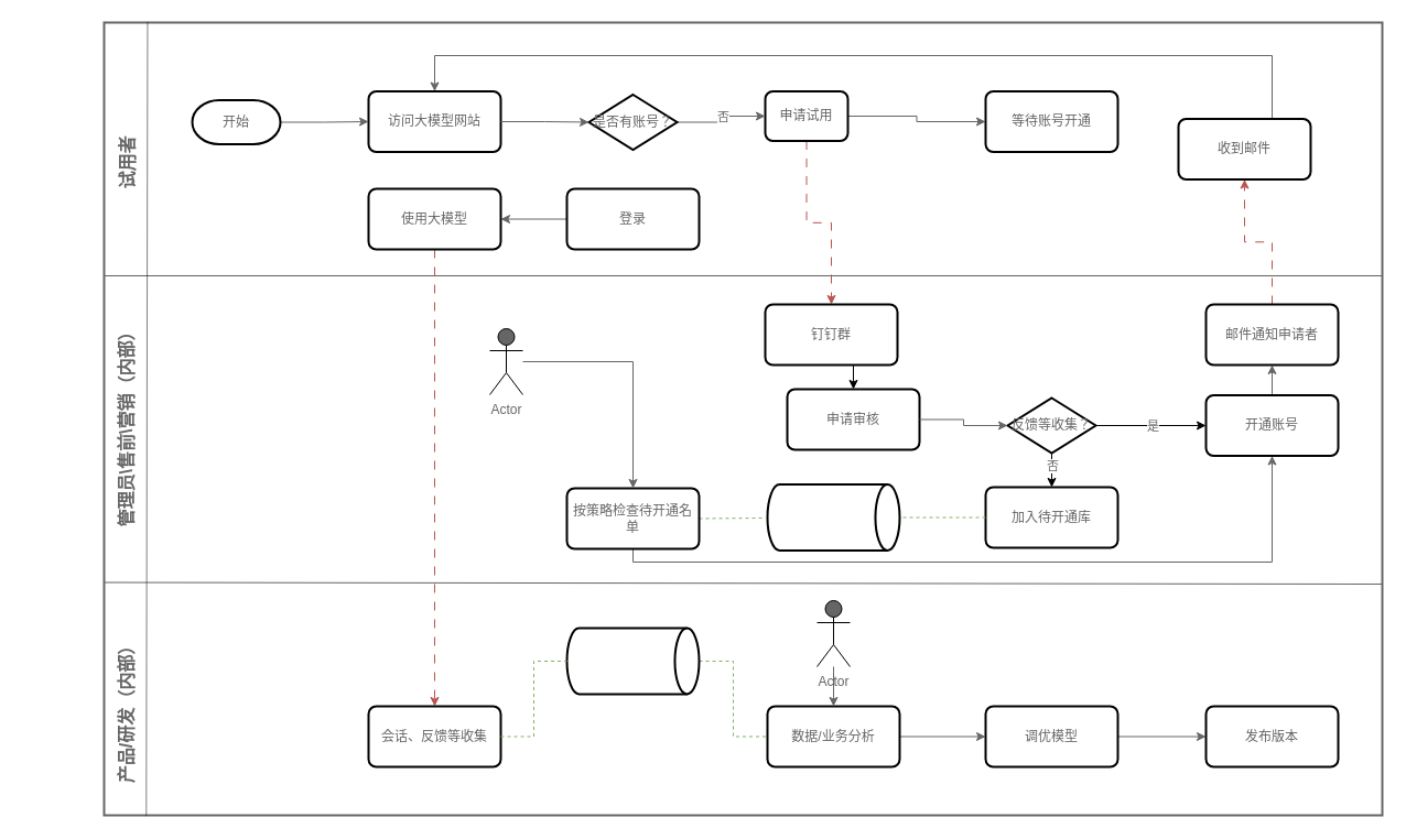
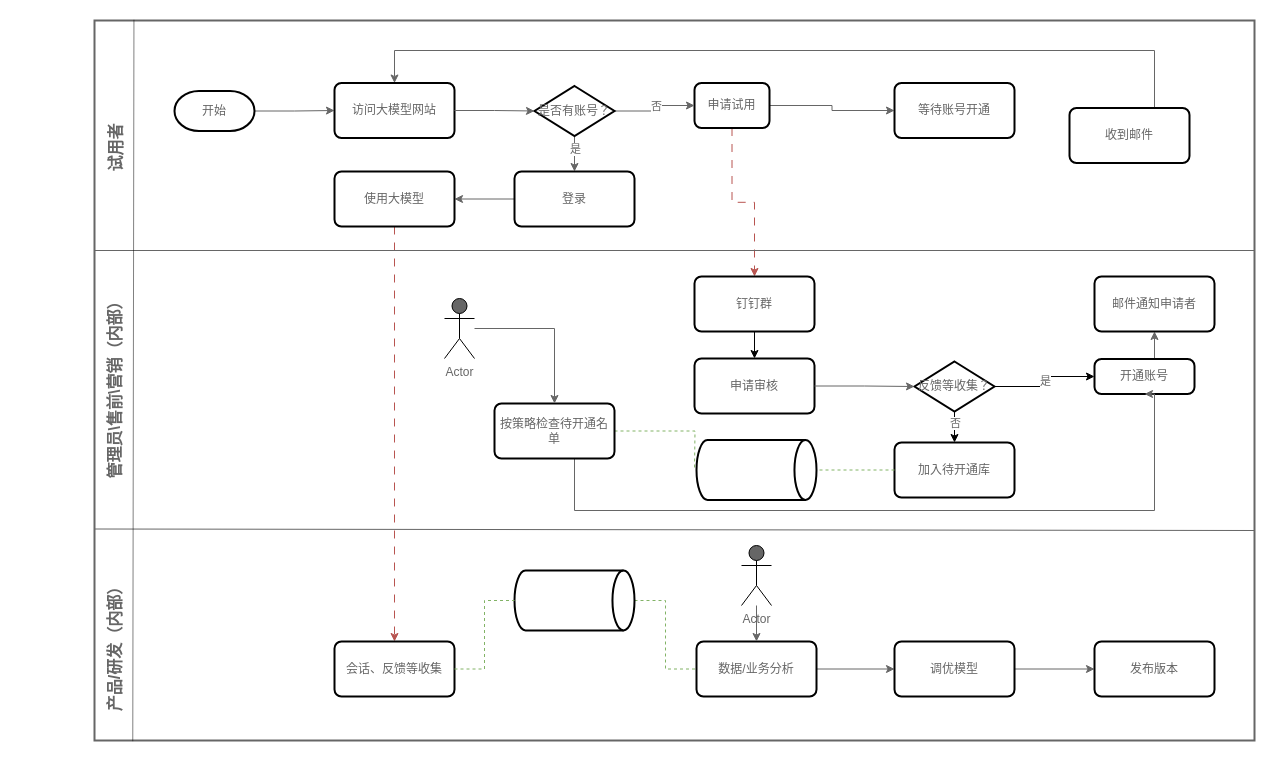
  <mxCell id="0" />
  <mxCell id="1" parent="0" />
  <mxCell id="2" value="" style="rounded=0;whiteSpace=wrap;html=1;fillColor=none;fontColor=#666666;strokeColor=#666666;strokeWidth=2;" vertex="1" parent="1"><mxGeometry x="94" y="20" width="1160" height="720" as="geometry" /></mxCell>
  <mxCell id="3" style="edgeStyle=orthogonalEdgeStyle;rounded=0;orthogonalLoop=1;jettySize=auto;html=1;exitX=1;exitY=0.5;exitDx=0;exitDy=0;exitPerimeter=0;entryX=0;entryY=0.5;entryDx=0;entryDy=0;fontColor=#666666;strokeColor=#666666;" parent="1" source="4" target="5" edge="1"><mxGeometry relative="1" as="geometry" /></mxCell>
  <mxCell id="4" value="开始" style="strokeWidth=2;html=1;shape=mxgraph.flowchart.terminator;whiteSpace=wrap;fontColor=#666666;" parent="1" vertex="1"><mxGeometry x="174" y="90.5" width="80" height="40" as="geometry" /></mxCell>
  <mxCell id="5" value="访问大模型网站" style="rounded=1;whiteSpace=wrap;html=1;absoluteArcSize=1;arcSize=14;strokeWidth=2;fontColor=#666666;" parent="1" vertex="1"><mxGeometry x="334" y="82.5" width="120" height="55" as="geometry" /></mxCell>
  <mxCell id="6" style="edgeStyle=orthogonalEdgeStyle;rounded=0;orthogonalLoop=1;jettySize=auto;html=1;exitX=1;exitY=0.5;exitDx=0;exitDy=0;entryX=0;entryY=0.5;entryDx=0;entryDy=0;fontColor=#666666;strokeColor=#666666;" parent="1" source="8" target="9" edge="1"><mxGeometry relative="1" as="geometry" /></mxCell>
  <mxCell id="7" style="edgeStyle=orthogonalEdgeStyle;rounded=0;orthogonalLoop=1;jettySize=auto;html=1;entryX=0.5;entryY=0;entryDx=0;entryDy=0;dashed=1;fillColor=#f8cecc;strokeColor=#b85450;dashPattern=8 8;fontColor=#666666;" parent="1" source="8" target="11" edge="1"><mxGeometry relative="1" as="geometry" /></mxCell>
  <mxCell id="8" value="申请试用" style="rounded=1;whiteSpace=wrap;html=1;absoluteArcSize=1;arcSize=14;strokeWidth=2;fontColor=#666666;" parent="1" vertex="1"><mxGeometry x="694" y="82.5" width="75" height="45" as="geometry" /></mxCell>
  <mxCell id="9" value="等待账号开通" style="rounded=1;whiteSpace=wrap;html=1;absoluteArcSize=1;arcSize=14;strokeWidth=2;fontColor=#666666;" parent="1" vertex="1"><mxGeometry x="894" y="82.5" width="120" height="55" as="geometry" /></mxCell>
  <mxCell id="10" style="edgeStyle=orthogonalEdgeStyle;rounded=0;orthogonalLoop=1;jettySize=auto;html=1;exitX=0.5;exitY=1;exitDx=0;exitDy=0;entryX=0.5;entryY=0;entryDx=0;entryDy=0;fontColor=#666666;" parent="1" source="11" target="12" edge="1"><mxGeometry relative="1" as="geometry" /></mxCell>
  <mxCell id="11" value="钉钉群" style="rounded=1;whiteSpace=wrap;html=1;absoluteArcSize=1;arcSize=14;strokeWidth=2;fontColor=#666666;" parent="1" vertex="1"><mxGeometry x="694" y="276" width="120" height="55" as="geometry" /></mxCell>
- <mxCell id="12" value="申请审核" style="rounded=1;whiteSpace=wrap;html=1;absoluteArcSize=1;arcSize=14;strokeWidth=2;fontColor=#666666;" parent="1" vertex="1"><mxGeometry x="714" y="353" width="120" height="55" as="geometry" /></mxCell>
+ <mxCell id="12" value="申请审核" style="rounded=1;whiteSpace=wrap;html=1;absoluteArcSize=1;arcSize=14;strokeWidth=2;fontColor=#666666;" parent="1" vertex="1"><mxGeometry x="694" y="358" width="120" height="55" as="geometry" /></mxCell>
  <mxCell id="13" style="edgeStyle=orthogonalEdgeStyle;rounded=0;orthogonalLoop=1;jettySize=auto;html=1;exitX=0.5;exitY=0;exitDx=0;exitDy=0;entryX=0.5;entryY=1;entryDx=0;entryDy=0;fontColor=#666666;strokeColor=#666666;" parent="1" source="14" target="17" edge="1"><mxGeometry relative="1" as="geometry" /></mxCell>
- <mxCell id="14" value="开通账号" style="rounded=1;whiteSpace=wrap;html=1;absoluteArcSize=1;arcSize=14;strokeWidth=2;fontColor=#666666;" parent="1" vertex="1"><mxGeometry x="1094" y="358.5" width="120" height="55" as="geometry" /></mxCell>
+ <mxCell id="14" value="开通账号" style="rounded=1;whiteSpace=wrap;html=1;absoluteArcSize=1;arcSize=14;strokeWidth=2;fontColor=#666666;" parent="1" vertex="1"><mxGeometry x="1094" y="358.5" width="100" height="35" as="geometry" /></mxCell>
  <mxCell id="15" value="加入待开通库" style="rounded=1;whiteSpace=wrap;html=1;absoluteArcSize=1;arcSize=14;strokeWidth=2;fontColor=#666666;" parent="1" vertex="1"><mxGeometry x="894" y="442" width="120" height="55" as="geometry" /></mxCell>
- <mxCell id="16" style="edgeStyle=orthogonalEdgeStyle;rounded=0;orthogonalLoop=1;jettySize=auto;html=1;exitX=0.5;exitY=0;exitDx=0;exitDy=0;entryX=0.5;entryY=1;entryDx=0;entryDy=0;fillColor=#f8cecc;strokeColor=#b85450;dashed=1;dashPattern=8 8;fontColor=#666666;" parent="1" source="17" target="19" edge="1"><mxGeometry relative="1" as="geometry" /></mxCell>
  <mxCell id="17" value="邮件通知申请者" style="rounded=1;whiteSpace=wrap;html=1;absoluteArcSize=1;arcSize=14;strokeWidth=2;fontColor=#666666;" parent="1" vertex="1"><mxGeometry x="1094" y="276" width="120" height="55" as="geometry" /></mxCell>
  <mxCell id="18" style="edgeStyle=orthogonalEdgeStyle;rounded=0;orthogonalLoop=1;jettySize=auto;html=1;exitX=0.5;exitY=0;exitDx=0;exitDy=0;entryX=0.5;entryY=0;entryDx=0;entryDy=0;fontColor=#666666;strokeColor=#666666;" parent="1" source="19" target="5" edge="1"><mxGeometry relative="1" as="geometry"><Array as="points"><mxPoint x="1154" y="50" /><mxPoint x="394" y="50" /></Array></mxGeometry></mxCell>
  <mxCell id="19" value="收到邮件" style="rounded=1;whiteSpace=wrap;html=1;absoluteArcSize=1;arcSize=14;strokeWidth=2;fontColor=#666666;" parent="1" vertex="1"><mxGeometry x="1069" y="107.5" width="120" height="55" as="geometry" /></mxCell>
  <mxCell id="20" style="edgeStyle=orthogonalEdgeStyle;rounded=0;orthogonalLoop=1;jettySize=auto;html=1;exitX=1;exitY=0.5;exitDx=0;exitDy=0;exitPerimeter=0;entryX=0;entryY=0.5;entryDx=0;entryDy=0;fontColor=#666666;strokeColor=#666666;" parent="1" source="24" target="8" edge="1"><mxGeometry relative="1" as="geometry" /></mxCell>
  <mxCell id="21" value="否" style="edgeLabel;html=1;align=center;verticalAlign=middle;resizable=0;points=[];fontColor=#666666;" vertex="1" connectable="0" parent="20"><mxGeometry x="0.056" relative="1" as="geometry"><mxPoint x="1" as="offset" /></mxGeometry></mxCell>
+ <mxCell id="22" style="edgeStyle=orthogonalEdgeStyle;rounded=0;orthogonalLoop=1;jettySize=auto;html=1;exitX=0.5;exitY=1;exitDx=0;exitDy=0;exitPerimeter=0;entryX=0.5;entryY=0;entryDx=0;entryDy=0;fontColor=#666666;strokeColor=#666666;" parent="1" source="24" target="26" edge="1"><mxGeometry relative="1" as="geometry" /></mxCell>
+ <mxCell id="23" value="是" style="edgeLabel;html=1;align=center;verticalAlign=middle;resizable=0;points=[];fontColor=#666666;" vertex="1" connectable="0" parent="22"><mxGeometry x="-0.296" relative="1" as="geometry"><mxPoint y="1" as="offset" /></mxGeometry></mxCell>
  <mxCell id="24" value="是否有账号？" style="strokeWidth=2;html=1;shape=mxgraph.flowchart.decision;whiteSpace=wrap;fontColor=#666666;" parent="1" vertex="1"><mxGeometry x="534" y="85.5" width="80" height="50" as="geometry" /></mxCell>
  <mxCell id="25" style="edgeStyle=orthogonalEdgeStyle;rounded=0;orthogonalLoop=1;jettySize=auto;html=1;exitX=0;exitY=0.5;exitDx=0;exitDy=0;entryX=1;entryY=0.5;entryDx=0;entryDy=0;fontColor=#666666;strokeColor=#666666;" parent="1" source="26" target="28" edge="1"><mxGeometry relative="1" as="geometry" /></mxCell>
  <mxCell id="26" value="登录" style="rounded=1;whiteSpace=wrap;html=1;absoluteArcSize=1;arcSize=14;strokeWidth=2;fontColor=#666666;" parent="1" vertex="1"><mxGeometry x="514" y="171" width="120" height="55" as="geometry" /></mxCell>
  <mxCell id="27" style="edgeStyle=orthogonalEdgeStyle;rounded=0;orthogonalLoop=1;jettySize=auto;html=1;exitX=0.5;exitY=1;exitDx=0;exitDy=0;entryX=0.5;entryY=0;entryDx=0;entryDy=0;dashed=1;dashPattern=8 8;fillColor=#f8cecc;strokeColor=#b85450;fontColor=#666666;" parent="1" source="28" target="29" edge="1"><mxGeometry relative="1" as="geometry" /></mxCell>
  <mxCell id="28" value="使用大模型" style="rounded=1;whiteSpace=wrap;html=1;absoluteArcSize=1;arcSize=14;strokeWidth=2;fontColor=#666666;" parent="1" vertex="1"><mxGeometry x="334" y="171" width="120" height="55" as="geometry" /></mxCell>
  <mxCell id="29" value="会话、反馈等收集" style="rounded=1;whiteSpace=wrap;html=1;absoluteArcSize=1;arcSize=14;strokeWidth=2;fontColor=#666666;" parent="1" vertex="1"><mxGeometry x="334" y="641" width="120" height="55" as="geometry" /></mxCell>
  <mxCell id="30" style="edgeStyle=orthogonalEdgeStyle;rounded=0;orthogonalLoop=1;jettySize=auto;html=1;exitX=1;exitY=0.5;exitDx=0;exitDy=0;entryX=0;entryY=0.5;entryDx=0;entryDy=0;fontColor=#666666;strokeColor=#666666;" parent="1" source="31" target="33" edge="1"><mxGeometry relative="1" as="geometry" /></mxCell>
  <mxCell id="31" value="数据/业务分析" style="rounded=1;whiteSpace=wrap;html=1;absoluteArcSize=1;arcSize=14;strokeWidth=2;fontColor=#666666;" parent="1" vertex="1"><mxGeometry x="696" y="641" width="120" height="55" as="geometry" /></mxCell>
  <mxCell id="32" style="edgeStyle=orthogonalEdgeStyle;rounded=0;orthogonalLoop=1;jettySize=auto;html=1;exitX=1;exitY=0.5;exitDx=0;exitDy=0;entryX=0;entryY=0.5;entryDx=0;entryDy=0;fontColor=#666666;strokeColor=#666666;" edge="1" parent="1" source="33" target="52"><mxGeometry relative="1" as="geometry" /></mxCell>
  <mxCell id="33" value="调优模型" style="rounded=1;whiteSpace=wrap;html=1;absoluteArcSize=1;arcSize=14;strokeWidth=2;fontColor=#666666;" parent="1" vertex="1"><mxGeometry x="894" y="641" width="120" height="55" as="geometry" /></mxCell>
  <mxCell id="34" style="edgeStyle=orthogonalEdgeStyle;rounded=0;orthogonalLoop=1;jettySize=auto;html=1;exitX=1;exitY=0.5;exitDx=0;exitDy=0;exitPerimeter=0;entryX=0;entryY=0.5;entryDx=0;entryDy=0;endArrow=none;endFill=0;dashed=1;fillColor=#d5e8d4;strokeColor=#82b366;fontColor=#666666;" edge="1" parent="1" source="35" target="31"><mxGeometry relative="1" as="geometry" /></mxCell>
  <mxCell id="35" value="" style="strokeWidth=2;html=1;shape=mxgraph.flowchart.direct_data;whiteSpace=wrap;fontColor=#666666;" parent="1" vertex="1"><mxGeometry x="514" y="570" width="120" height="60" as="geometry" /></mxCell>
  <mxCell id="36" value="" style="strokeWidth=2;html=1;shape=mxgraph.flowchart.direct_data;whiteSpace=wrap;fontColor=#666666;" parent="1" vertex="1"><mxGeometry x="696" y="439.5" width="120" height="60" as="geometry" /></mxCell>
  <mxCell id="37" style="edgeStyle=orthogonalEdgeStyle;rounded=0;orthogonalLoop=1;jettySize=auto;html=1;exitX=1;exitY=0.5;exitDx=0;exitDy=0;exitPerimeter=0;fontColor=#666666;" parent="1" source="41" target="14" edge="1"><mxGeometry relative="1" as="geometry" /></mxCell>
  <mxCell id="38" value="是" style="edgeLabel;html=1;align=center;verticalAlign=middle;resizable=0;points=[];fontColor=#666666;" vertex="1" connectable="0" parent="37"><mxGeometry x="0.02" relative="1" as="geometry"><mxPoint as="offset" /></mxGeometry></mxCell>
  <mxCell id="39" style="edgeStyle=orthogonalEdgeStyle;rounded=0;orthogonalLoop=1;jettySize=auto;html=1;exitX=0.5;exitY=1;exitDx=0;exitDy=0;exitPerimeter=0;entryX=0.5;entryY=0;entryDx=0;entryDy=0;fontColor=#666666;" parent="1" source="41" target="15" edge="1"><mxGeometry relative="1" as="geometry" /></mxCell>
  <mxCell id="40" value="否" style="edgeLabel;html=1;align=center;verticalAlign=middle;resizable=0;points=[];fontColor=#666666;" vertex="1" connectable="0" parent="39"><mxGeometry x="-0.29" relative="1" as="geometry"><mxPoint as="offset" /></mxGeometry></mxCell>
  <mxCell id="41" value="反馈等收集？" style="strokeWidth=2;html=1;shape=mxgraph.flowchart.decision;whiteSpace=wrap;fontColor=#666666;" parent="1" vertex="1"><mxGeometry x="914" y="361" width="80" height="50" as="geometry" /></mxCell>
  <mxCell id="42" style="edgeStyle=orthogonalEdgeStyle;rounded=0;orthogonalLoop=1;jettySize=auto;html=1;entryX=0.5;entryY=1;entryDx=0;entryDy=0;fontColor=#666666;strokeColor=#666666;" parent="1" source="44" target="14" edge="1"><mxGeometry relative="1" as="geometry"><Array as="points"><mxPoint x="574" y="510" /><mxPoint x="1154" y="510" /></Array></mxGeometry></mxCell>
  <mxCell id="43" style="edgeStyle=orthogonalEdgeStyle;rounded=0;orthogonalLoop=1;jettySize=auto;html=1;exitX=1;exitY=0.5;exitDx=0;exitDy=0;endArrow=none;endFill=0;fillColor=#d5e8d4;strokeColor=#82b366;dashed=1;fontColor=#666666;" parent="1" source="44" edge="1"><mxGeometry relative="1" as="geometry"><mxPoint x="694" y="470" as="targetPoint" /></mxGeometry></mxCell>
- <mxCell id="44" value="按策略检查待开通名单" style="rounded=1;whiteSpace=wrap;html=1;absoluteArcSize=1;arcSize=14;strokeWidth=2;fontColor=#666666;" parent="1" vertex="1"><mxGeometry x="514" y="443" width="120" height="55" as="geometry" /></mxCell>
+ <mxCell id="44" value="按策略检查待开通名单" style="rounded=1;whiteSpace=wrap;html=1;absoluteArcSize=1;arcSize=14;strokeWidth=2;fontColor=#666666;" parent="1" vertex="1"><mxGeometry x="494" y="403" width="120" height="55" as="geometry" /></mxCell>
  <mxCell id="45" style="edgeStyle=orthogonalEdgeStyle;rounded=0;orthogonalLoop=1;jettySize=auto;html=1;exitX=1;exitY=0.5;exitDx=0;exitDy=0;entryX=0;entryY=0.5;entryDx=0;entryDy=0;entryPerimeter=0;fontColor=#666666;strokeColor=#666666;" parent="1" source="5" target="24" edge="1"><mxGeometry relative="1" as="geometry" /></mxCell>
  <mxCell id="46" style="edgeStyle=orthogonalEdgeStyle;rounded=0;orthogonalLoop=1;jettySize=auto;html=1;exitX=1;exitY=0.5;exitDx=0;exitDy=0;entryX=0;entryY=0.5;entryDx=0;entryDy=0;entryPerimeter=0;fontColor=#666666;strokeColor=#666666;" parent="1" source="12" target="41" edge="1"><mxGeometry relative="1" as="geometry" /></mxCell>
  <mxCell id="47" style="edgeStyle=orthogonalEdgeStyle;rounded=0;orthogonalLoop=1;jettySize=auto;html=1;entryX=0.5;entryY=0;entryDx=0;entryDy=0;fontColor=#666666;strokeColor=#666666;" parent="1" source="48" target="44" edge="1"><mxGeometry relative="1" as="geometry" /></mxCell>
  <mxCell id="48" value="Actor" style="shape=umlActor;verticalLabelPosition=bottom;verticalAlign=top;html=1;outlineConnect=0;fillColor=#666666;fontColor=#666666;" parent="1" vertex="1"><mxGeometry x="444" y="298" width="30" height="60" as="geometry" /></mxCell>
  <mxCell id="49" style="edgeStyle=orthogonalEdgeStyle;rounded=0;orthogonalLoop=1;jettySize=auto;html=1;exitX=0;exitY=0.5;exitDx=0;exitDy=0;entryX=1;entryY=0.5;entryDx=0;entryDy=0;entryPerimeter=0;dashed=1;fillColor=#d5e8d4;strokeColor=#82b366;startArrow=none;startFill=0;endArrow=none;endFill=0;fontColor=#666666;" parent="1" source="15" target="36" edge="1"><mxGeometry relative="1" as="geometry" /></mxCell>
  <mxCell id="50" style="edgeStyle=orthogonalEdgeStyle;rounded=0;orthogonalLoop=1;jettySize=auto;html=1;entryX=0.5;entryY=0;entryDx=0;entryDy=0;fontColor=#666666;strokeColor=#666666;" edge="1" parent="1" source="51" target="31"><mxGeometry relative="1" as="geometry" /></mxCell>
  <mxCell id="51" value="Actor" style="shape=umlActor;verticalLabelPosition=bottom;verticalAlign=top;html=1;outlineConnect=0;fillColor=#666666;fontColor=#666666;" vertex="1" parent="1"><mxGeometry x="741" y="545" width="30" height="60" as="geometry" /></mxCell>
  <mxCell id="52" value="发布版本" style="rounded=1;whiteSpace=wrap;html=1;absoluteArcSize=1;arcSize=14;strokeWidth=2;fontColor=#666666;" vertex="1" parent="1"><mxGeometry x="1094" y="641" width="120" height="55" as="geometry" /></mxCell>
  <mxCell id="53" style="edgeStyle=orthogonalEdgeStyle;rounded=0;orthogonalLoop=1;jettySize=auto;html=1;exitX=1;exitY=0.5;exitDx=0;exitDy=0;endArrow=none;endFill=0;dashed=1;fillColor=#d5e8d4;strokeColor=#82b366;entryX=0;entryY=0.5;entryDx=0;entryDy=0;entryPerimeter=0;fontColor=#666666;" edge="1" parent="1" source="29" target="35"><mxGeometry relative="1" as="geometry"><mxPoint x="454" y="730" as="sourcePoint" /><mxPoint x="516" y="730" as="targetPoint" /></mxGeometry></mxCell>
  <mxCell id="54" value="" style="endArrow=none;html=1;rounded=0;fontColor=#666666;strokeColor=#666666;" edge="1" parent="1"><mxGeometry width="50" height="50" relative="1" as="geometry"><mxPoint x="94" y="250" as="sourcePoint" /><mxPoint x="1254" y="250" as="targetPoint" /></mxGeometry></mxCell>
  <mxCell id="55" value="" style="endArrow=none;html=1;rounded=0;fontColor=#666666;strokeColor=#666666;" edge="1" parent="1"><mxGeometry width="50" height="50" relative="1" as="geometry"><mxPoint x="94" y="528.5" as="sourcePoint" /><mxPoint x="1254" y="530" as="targetPoint" /></mxGeometry></mxCell>
  <mxCell id="56" value="" style="endArrow=none;html=1;rounded=0;entryX=0.034;entryY=-0.001;entryDx=0;entryDy=0;entryPerimeter=0;strokeWidth=0.5;fontColor=#666666;exitX=0.033;exitY=1.001;exitDx=0;exitDy=0;exitPerimeter=0;" edge="1" parent="1" source="2" target="2"><mxGeometry width="50" height="50" relative="1" as="geometry"><mxPoint x="134" y="730" as="sourcePoint" /><mxPoint x="134" y="215" as="targetPoint" /></mxGeometry></mxCell>
  <mxCell id="57" value="试用者" style="text;html=1;strokeColor=none;fillColor=none;align=center;verticalAlign=middle;whiteSpace=wrap;rounded=0;rotation=-90;fontStyle=1;fontSize=16;fontColor=#666666;" vertex="1" parent="1"><mxGeometry x="79" y="132.5" width="70" height="30" as="geometry" /></mxCell>
  <mxCell id="58" value="管理员\售前\营销（内部）" style="text;html=1;strokeColor=none;fillColor=none;align=center;verticalAlign=middle;whiteSpace=wrap;rounded=0;rotation=-90;fontStyle=1;fontSize=16;fontColor=#666666;" vertex="1" parent="1"><mxGeometry x="20.25" y="371" width="187.5" height="30" as="geometry" /></mxCell>
  <mxCell id="59" value="产品/研发（内部）" style="text;html=1;strokeColor=none;fillColor=none;align=center;verticalAlign=middle;whiteSpace=wrap;rounded=0;rotation=-90;fontStyle=1;fontSize=16;fontColor=#666666;" vertex="1" parent="1"><mxGeometry x="45.25" y="630" width="137.5" height="30" as="geometry" /></mxCell>
